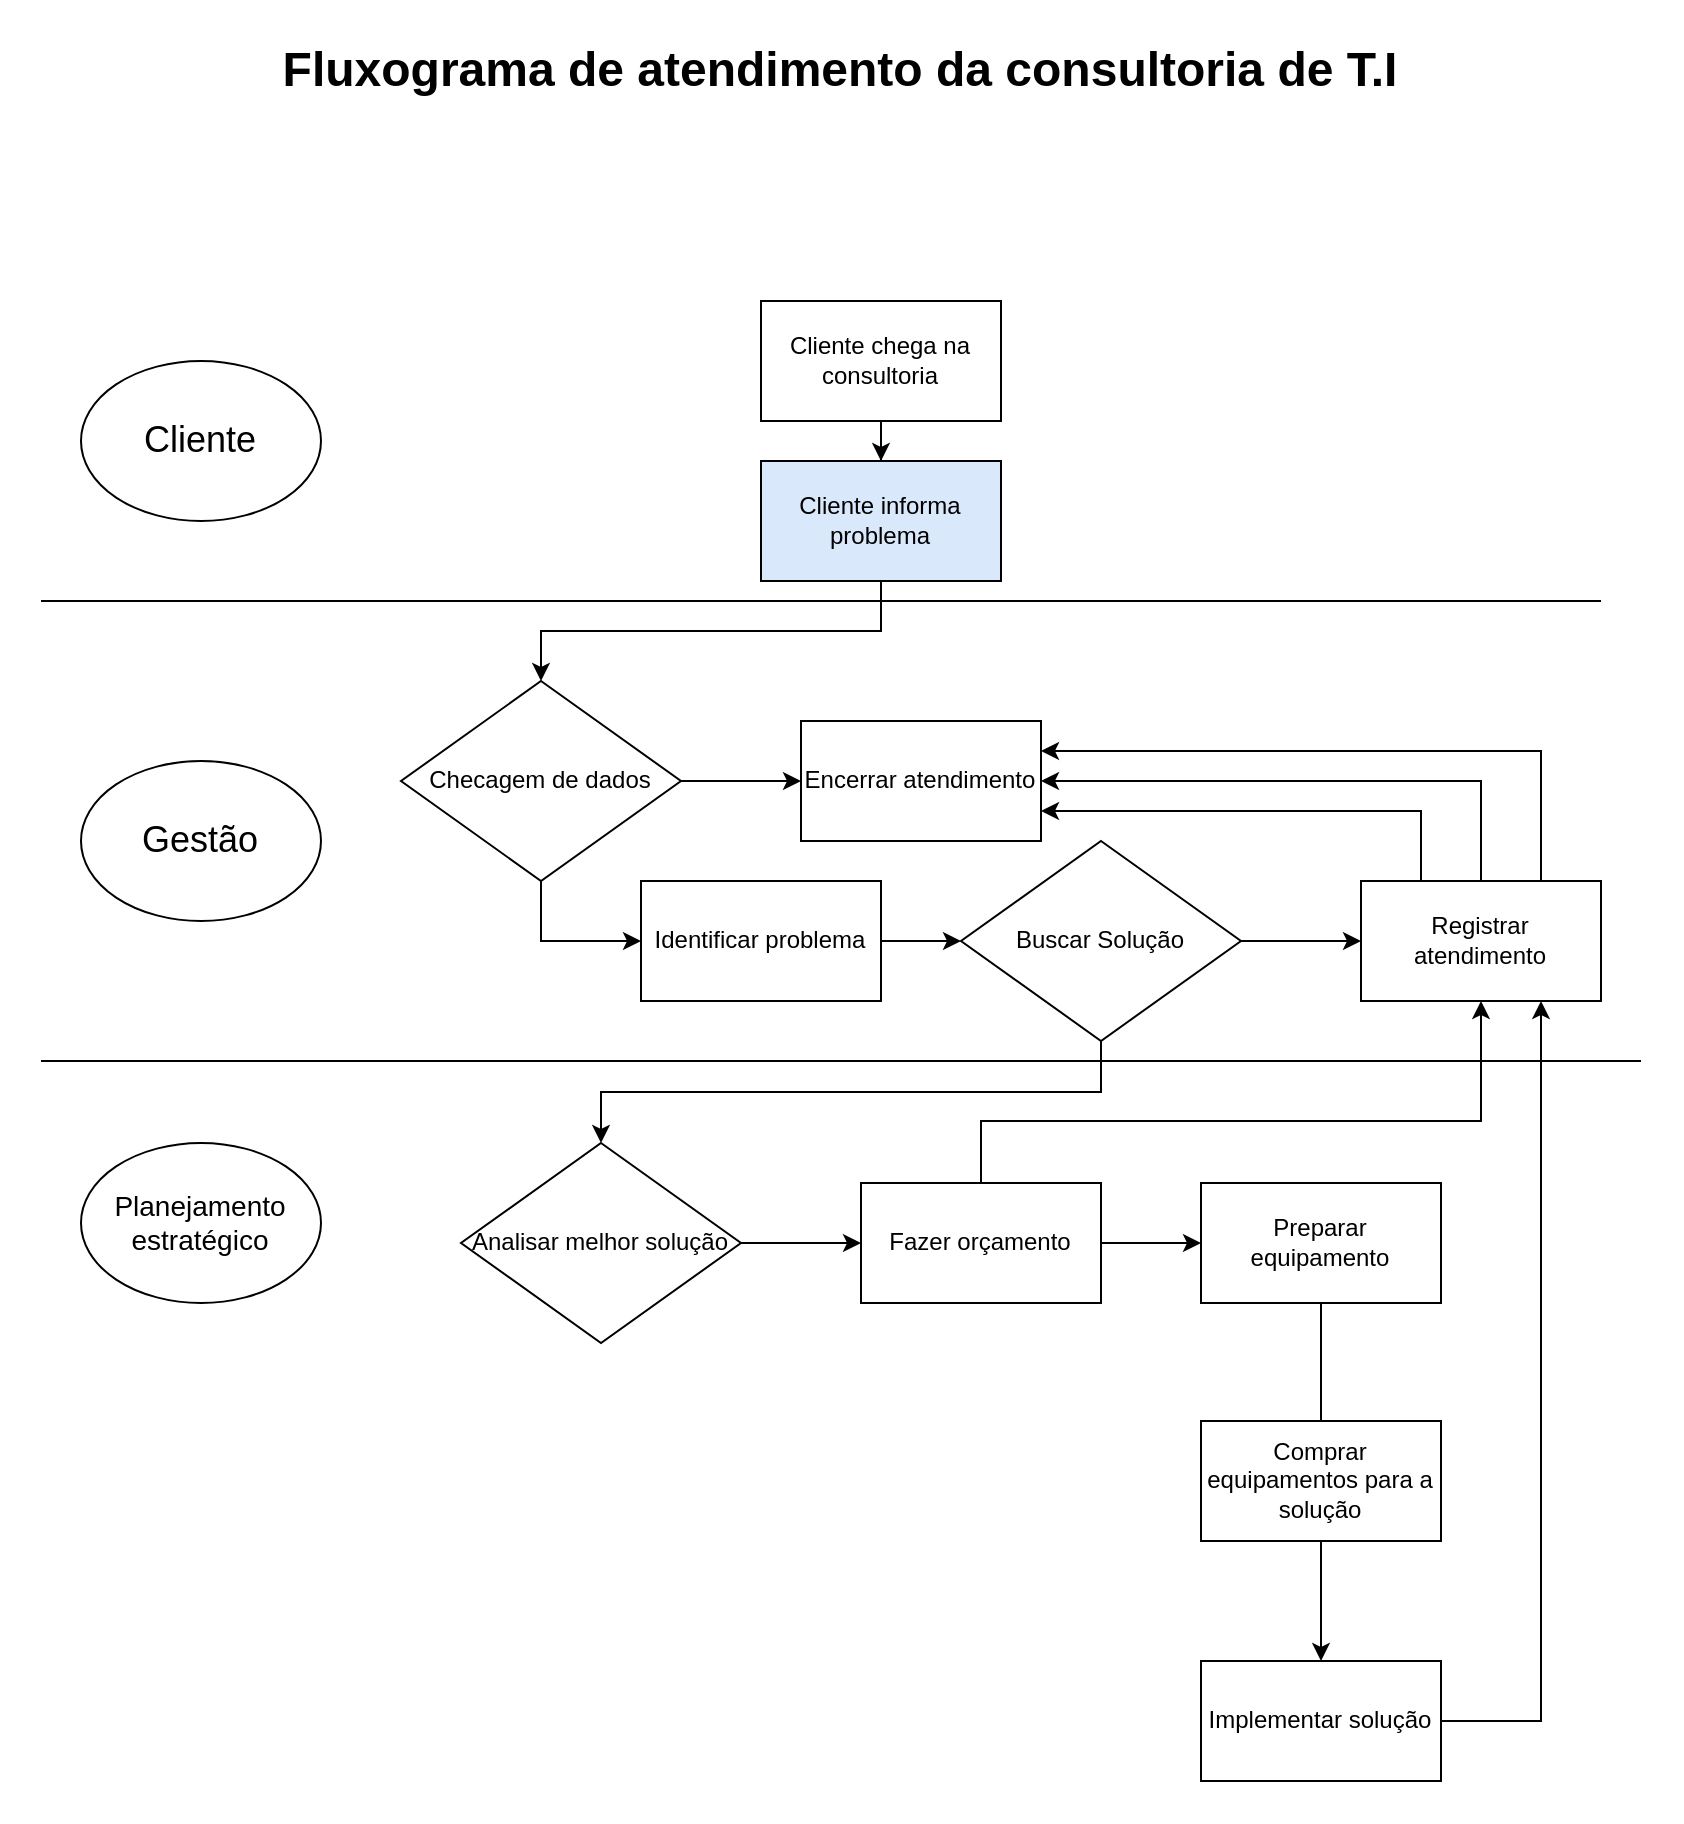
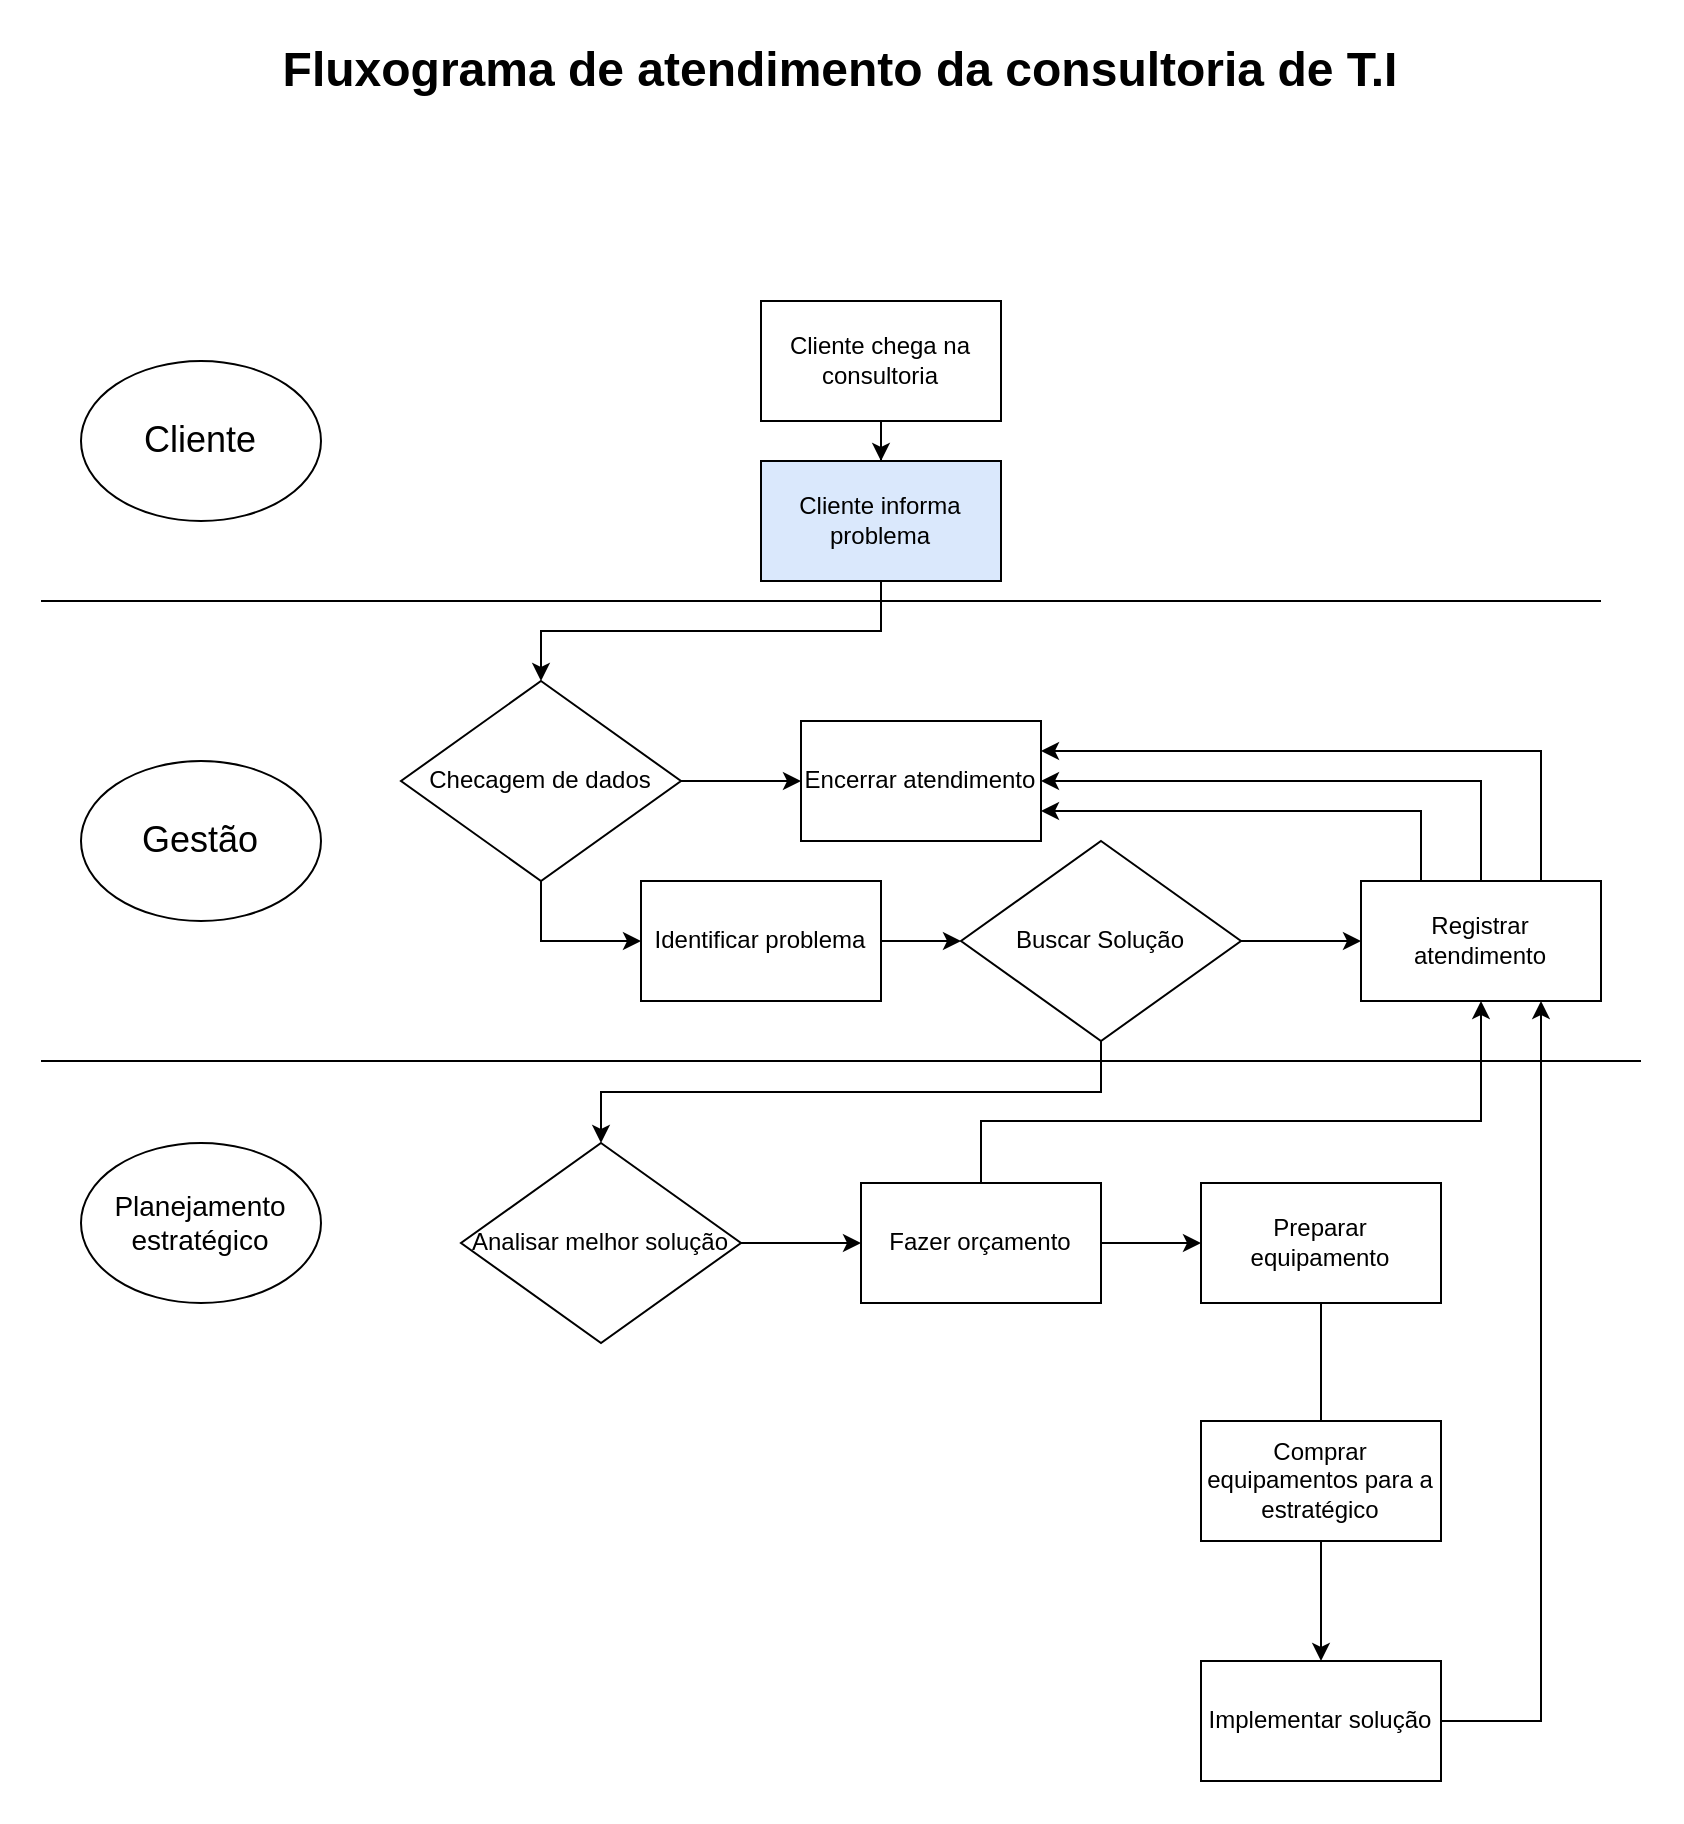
  <mxCell id="0" />
  <mxCell id="1" parent="0" />
  <mxCell id="2" value="" style="edgeStyle=orthogonalEdgeStyle;rounded=0;orthogonalLoop=1;jettySize=auto;html=1;" edge="1" parent="1" source="3" target="5"><mxGeometry relative="1" as="geometry" /></mxCell>
  <mxCell id="3" value="Cliente chega na consultoria" style="rounded=0;whiteSpace=wrap;html=1;" vertex="1" parent="1"><mxGeometry x="380" y="150" width="120" height="60" as="geometry" /></mxCell>
  <mxCell id="4" value="&lt;font style=&quot;font-size: 18px;&quot;&gt;Cliente&lt;/font&gt;" style="ellipse;whiteSpace=wrap;html=1;" vertex="1" parent="1"><mxGeometry x="40" y="180" width="120" height="80" as="geometry" /></mxCell>
  <mxCell id="5" value="Cliente informa problema" style="rounded=0;whiteSpace=wrap;html=1;fillColor=#dae8fc;" vertex="1" parent="1"><mxGeometry x="380" y="230" width="120" height="60" as="geometry" /></mxCell>
  <mxCell id="6" value="" style="endArrow=none;html=1;rounded=0;" edge="1" parent="1"><mxGeometry width="50" height="50" relative="1" as="geometry"><mxPoint x="20" y="300" as="sourcePoint" /><mxPoint x="800" y="300" as="targetPoint" /></mxGeometry></mxCell>
  <mxCell id="7" value="&lt;span style=&quot;font-size: 18px;&quot;&gt;Gestão&lt;/span&gt;" style="ellipse;whiteSpace=wrap;html=1;" vertex="1" parent="1"><mxGeometry x="40" y="380" width="120" height="80" as="geometry" /></mxCell>
  <mxCell id="8" style="edgeStyle=orthogonalEdgeStyle;rounded=0;orthogonalLoop=1;jettySize=auto;html=1;exitX=1;exitY=0.5;exitDx=0;exitDy=0;entryX=0;entryY=0.5;entryDx=0;entryDy=0;" edge="1" parent="1" source="9" target="15"><mxGeometry relative="1" as="geometry" /></mxCell>
  <mxCell id="9" value="Identificar problema" style="rounded=0;whiteSpace=wrap;html=1;" vertex="1" parent="1"><mxGeometry x="320" y="440" width="120" height="60" as="geometry" /></mxCell>
  <mxCell id="10" style="edgeStyle=orthogonalEdgeStyle;rounded=0;orthogonalLoop=1;jettySize=auto;html=1;exitX=0.5;exitY=1;exitDx=0;exitDy=0;entryX=0;entryY=0.5;entryDx=0;entryDy=0;" edge="1" parent="1" source="12" target="9"><mxGeometry relative="1" as="geometry" /></mxCell>
  <mxCell id="11" style="edgeStyle=orthogonalEdgeStyle;rounded=0;orthogonalLoop=1;jettySize=auto;html=1;exitX=1;exitY=0.5;exitDx=0;exitDy=0;entryX=0;entryY=0.5;entryDx=0;entryDy=0;" edge="1" parent="1" source="12" target="20"><mxGeometry relative="1" as="geometry" /></mxCell>
  <mxCell id="12" value="Checagem de dados" style="rhombus;whiteSpace=wrap;html=1;" vertex="1" parent="1"><mxGeometry x="200" y="340" width="140" height="100" as="geometry" /></mxCell>
  <mxCell id="13" style="edgeStyle=orthogonalEdgeStyle;rounded=0;orthogonalLoop=1;jettySize=auto;html=1;exitX=1;exitY=0.5;exitDx=0;exitDy=0;entryX=0;entryY=0.5;entryDx=0;entryDy=0;" edge="1" parent="1" source="15" target="19"><mxGeometry relative="1" as="geometry" /></mxCell>
  <mxCell id="14" style="edgeStyle=orthogonalEdgeStyle;rounded=0;orthogonalLoop=1;jettySize=auto;html=1;exitX=0.5;exitY=1;exitDx=0;exitDy=0;" edge="1" parent="1" source="15" target="23"><mxGeometry relative="1" as="geometry" /></mxCell>
  <mxCell id="15" value="Buscar Solução" style="rhombus;whiteSpace=wrap;html=1;" vertex="1" parent="1"><mxGeometry x="480" y="420" width="140" height="100" as="geometry" /></mxCell>
  <mxCell id="16" style="edgeStyle=orthogonalEdgeStyle;rounded=0;orthogonalLoop=1;jettySize=auto;html=1;exitX=0.25;exitY=0;exitDx=0;exitDy=0;entryX=1;entryY=0.75;entryDx=0;entryDy=0;" edge="1" parent="1" source="19" target="20"><mxGeometry relative="1" as="geometry" /></mxCell>
  <mxCell id="17" style="edgeStyle=orthogonalEdgeStyle;rounded=0;orthogonalLoop=1;jettySize=auto;html=1;exitX=0.75;exitY=0;exitDx=0;exitDy=0;entryX=1;entryY=0.25;entryDx=0;entryDy=0;" edge="1" parent="1" source="19" target="20"><mxGeometry relative="1" as="geometry" /></mxCell>
  <mxCell id="18" style="edgeStyle=orthogonalEdgeStyle;rounded=0;orthogonalLoop=1;jettySize=auto;html=1;exitX=0.5;exitY=0;exitDx=0;exitDy=0;entryX=1;entryY=0.5;entryDx=0;entryDy=0;" edge="1" parent="1" source="19" target="20"><mxGeometry relative="1" as="geometry" /></mxCell>
  <mxCell id="19" value="Registrar atendimento" style="rounded=0;whiteSpace=wrap;html=1;" vertex="1" parent="1"><mxGeometry x="680" y="440" width="120" height="60" as="geometry" /></mxCell>
  <mxCell id="20" value="Encerrar atendimento" style="rounded=0;whiteSpace=wrap;html=1;" vertex="1" parent="1"><mxGeometry x="400" y="360" width="120" height="60" as="geometry" /></mxCell>
  <mxCell id="21" style="edgeStyle=orthogonalEdgeStyle;rounded=0;orthogonalLoop=1;jettySize=auto;html=1;exitX=0.5;exitY=1;exitDx=0;exitDy=0;entryX=0.5;entryY=0;entryDx=0;entryDy=0;" edge="1" parent="1" source="5" target="12"><mxGeometry relative="1" as="geometry" /></mxCell>
  <mxCell id="22" style="edgeStyle=orthogonalEdgeStyle;rounded=0;orthogonalLoop=1;jettySize=auto;html=1;exitX=1;exitY=0.5;exitDx=0;exitDy=0;entryX=0;entryY=0.5;entryDx=0;entryDy=0;" edge="1" parent="1" source="23" target="30"><mxGeometry relative="1" as="geometry" /></mxCell>
  <mxCell id="23" value="Analisar melhor solução" style="rhombus;whiteSpace=wrap;html=1;" vertex="1" parent="1"><mxGeometry x="230" y="571" width="140" height="100" as="geometry" /></mxCell>
  <mxCell id="24" value="" style="endArrow=none;html=1;rounded=0;" edge="1" parent="1"><mxGeometry width="50" height="50" relative="1" as="geometry"><mxPoint x="20" y="530" as="sourcePoint" /><mxPoint x="820" y="530" as="targetPoint" /></mxGeometry></mxCell>
  <mxCell id="25" value="&lt;font style=&quot;font-size: 14px;&quot;&gt;Planejamento estratégico&lt;/font&gt;" style="ellipse;whiteSpace=wrap;html=1;" vertex="1" parent="1"><mxGeometry x="40" y="571" width="120" height="80" as="geometry" /></mxCell>
  <mxCell id="26" style="edgeStyle=orthogonalEdgeStyle;rounded=0;orthogonalLoop=1;jettySize=auto;html=1;exitX=0.5;exitY=1;exitDx=0;exitDy=0;endArrow=none;" edge="1" parent="1" source="27" target="34"><mxGeometry relative="1" as="geometry" /></mxCell>
  <mxCell id="27" value="Preparar equipamento" style="rounded=0;whiteSpace=wrap;html=1;" vertex="1" parent="1"><mxGeometry x="600" y="591" width="120" height="60" as="geometry" /></mxCell>
  <mxCell id="28" style="edgeStyle=orthogonalEdgeStyle;rounded=0;orthogonalLoop=1;jettySize=auto;html=1;exitX=1;exitY=0.5;exitDx=0;exitDy=0;entryX=0;entryY=0.5;entryDx=0;entryDy=0;" edge="1" parent="1" source="30" target="27"><mxGeometry relative="1" as="geometry" /></mxCell>
  <mxCell id="29" style="edgeStyle=orthogonalEdgeStyle;rounded=0;orthogonalLoop=1;jettySize=auto;html=1;exitX=0.5;exitY=0;exitDx=0;exitDy=0;entryX=0.5;entryY=1;entryDx=0;entryDy=0;" edge="1" parent="1" source="30" target="19"><mxGeometry relative="1" as="geometry"><Array as="points"><mxPoint x="490" y="560" /><mxPoint x="740" y="560" /></Array></mxGeometry></mxCell>
  <mxCell id="30" value="Fazer orçamento" style="rounded=0;whiteSpace=wrap;html=1;" vertex="1" parent="1"><mxGeometry x="430" y="591" width="120" height="60" as="geometry" /></mxCell>
  <mxCell id="31" style="edgeStyle=orthogonalEdgeStyle;rounded=0;orthogonalLoop=1;jettySize=auto;html=1;exitX=1;exitY=0.5;exitDx=0;exitDy=0;entryX=0.75;entryY=1;entryDx=0;entryDy=0;" edge="1" parent="1" source="32" target="19"><mxGeometry relative="1" as="geometry" /></mxCell>
  <mxCell id="32" value="Implementar solução" style="rounded=0;whiteSpace=wrap;html=1;" vertex="1" parent="1"><mxGeometry x="600" y="830" width="120" height="60" as="geometry" /></mxCell>
  <mxCell id="33" style="edgeStyle=orthogonalEdgeStyle;rounded=0;orthogonalLoop=1;jettySize=auto;html=1;exitX=0.5;exitY=1;exitDx=0;exitDy=0;entryX=0.5;entryY=0;entryDx=0;entryDy=0;" edge="1" parent="1" source="34" target="32"><mxGeometry relative="1" as="geometry" /></mxCell>
- <mxCell id="34" value="Comprar equipamentos para a solução" style="rounded=0;whiteSpace=wrap;html=1;" vertex="1" parent="1"><mxGeometry x="600" y="710" width="120" height="60" as="geometry" /></mxCell>
+ <mxCell id="34" value="Comprar equipamentos para a estratégico" style="rounded=0;whiteSpace=wrap;html=1;" vertex="1" parent="1"><mxGeometry x="600" y="710" width="120" height="60" as="geometry" /></mxCell>
  <mxCell id="35" value="&lt;b&gt;&lt;font style=&quot;font-size: 24px;&quot;&gt;Fluxograma de atendimento da consultoria de T.I&lt;/font&gt;&lt;/b&gt;" style="text;html=1;align=center;verticalAlign=middle;whiteSpace=wrap;rounded=0;" vertex="1" parent="1"><mxGeometry x="127" y="20" width="586" height="30" as="geometry" /></mxCell>
